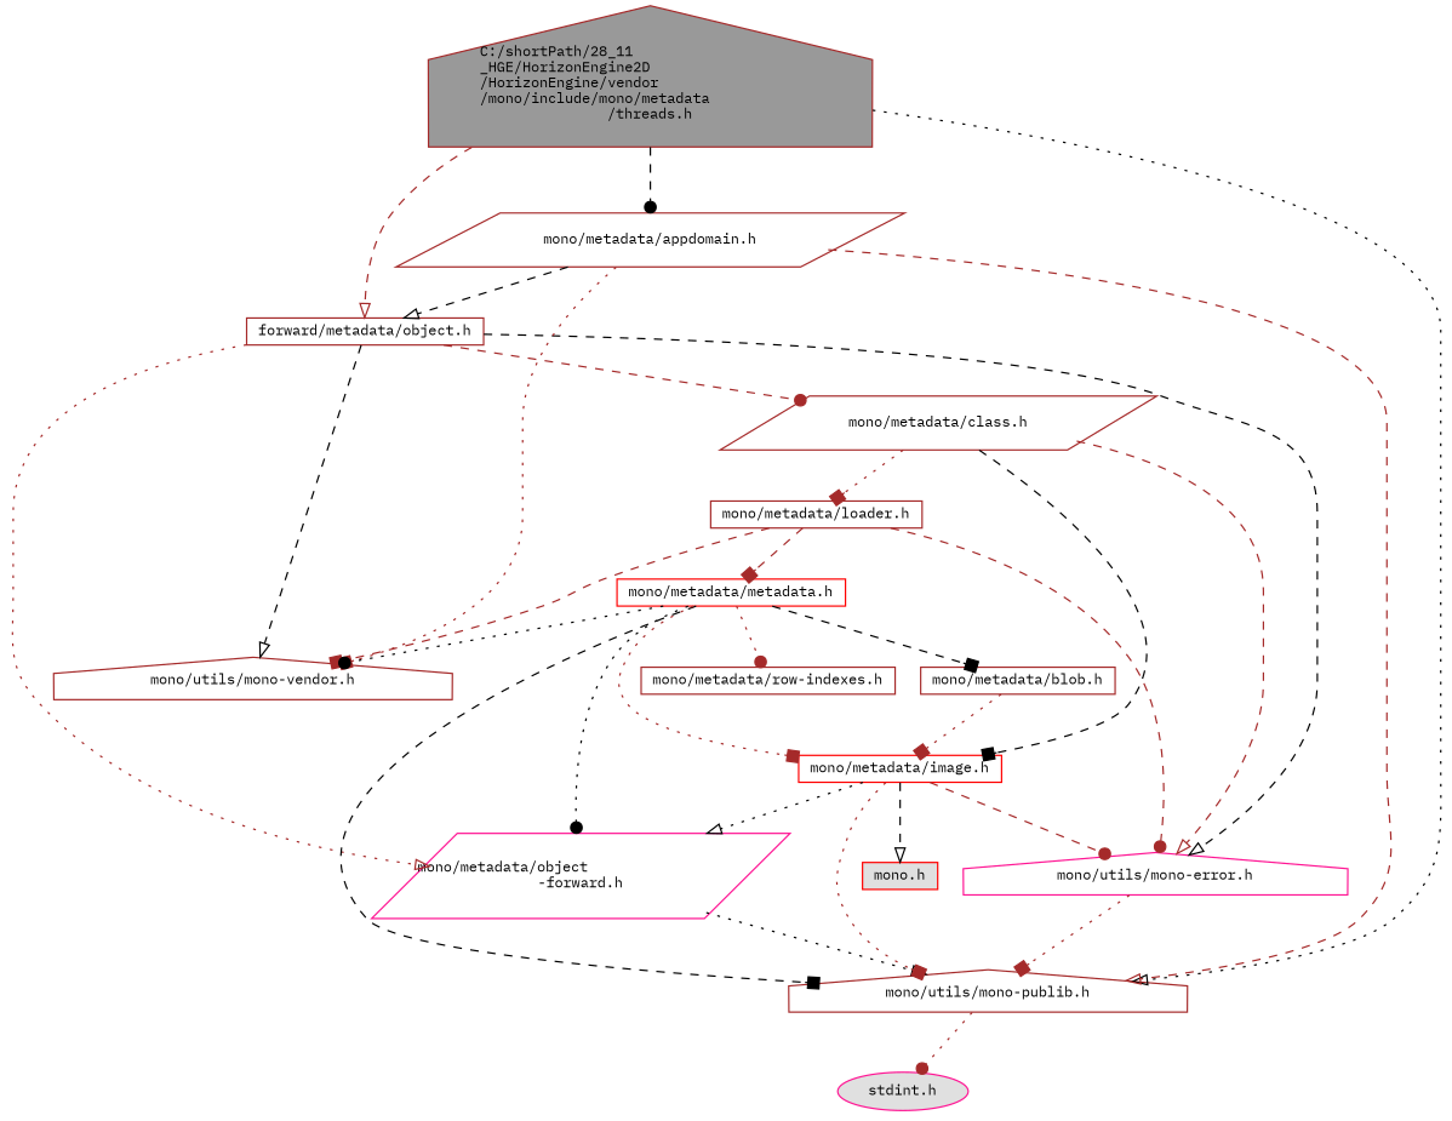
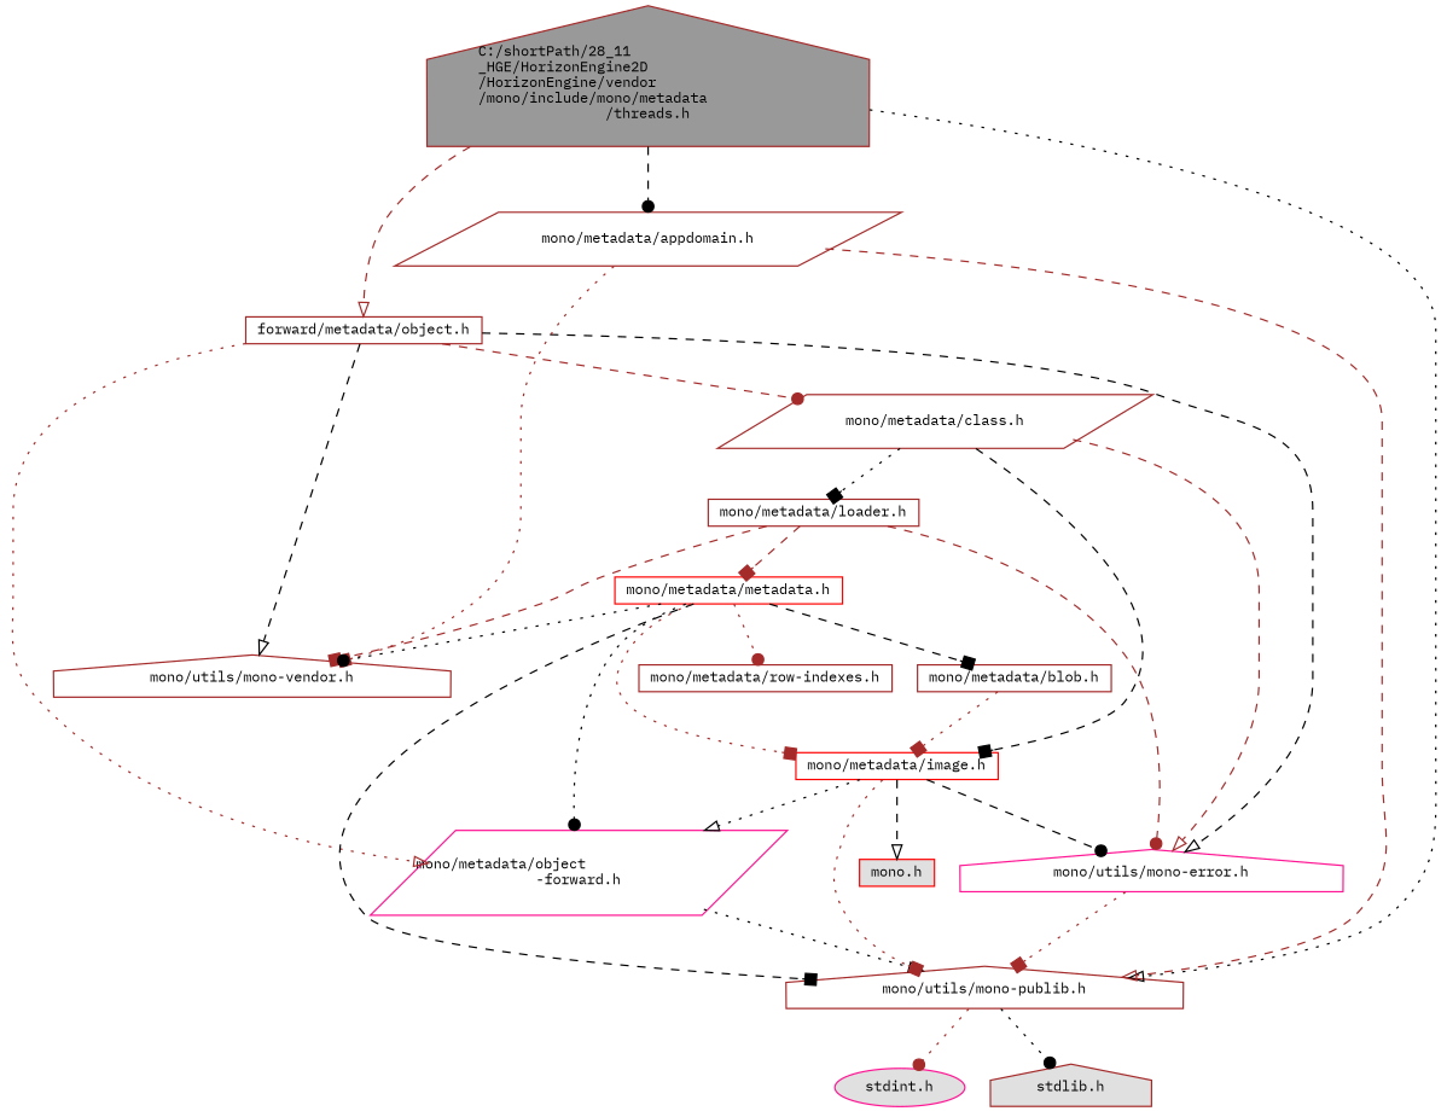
  digraph {
    fontname="IBM Plex Mono"
    node [color=brown fillcolor=white fontname="IBM Plex Mono" fontsize=10 shape=box style=filled]
    edge [arrowhead=onormal color=black fontname="IBM Plex Mono" fontsize=10 labelfontname=Helvetica labelfontsize=10 style=dashed]
    n1 [fillcolor=grey60 fontcolor=black height=0.2 label="C:/shortPath/28_11\l_HGE/HorizonEngine2D\l/HorizonEngine/vendor\l/mono/include/mono/metadata\l/threads.h" shape=house width=0.4]
    n2 [height=0.2 label="mono/utils/mono-publib.h" shape=house width=0.4]
    n3 [height=0.2 label="forward/metadata/object.h" width=0.4]
    n4 [height=0.2 label="mono/metadata/appdomain.h" shape=parallelogram width=0.4]
    n5 [color=deeppink fillcolor="#E0E0E0" height=0.2 label="stdint.h" shape=ellipse width=0.4]
+   n6 [fillcolor="#E0E0E0" height=0.2 label="stdlib.h" shape=house width=0.4]
    n7 [height=0.2 label="mono/utils/mono-vendor.h" shape=house width=0.4]
    n8 [color=deeppink height=0.2 label="mono/metadata/object\l-forward.h" shape=parallelogram width=0.4]
    n9 [height=0.2 label="mono/metadata/class.h" shape=parallelogram width=0.4]
    n10 [color=deeppink height=0.2 label="mono/utils/mono-error.h" shape=house width=0.4]
    n11 [color=red height=0.2 label="mono/metadata/image.h" width=0.4]
    n12 [height=0.2 label="mono/metadata/loader.h" width=0.4]
    n13 [color=red height=0.2 label="mono/metadata/metadata.h" width=0.4]
    n14 [height=0.2 label="mono/metadata/blob.h" width=0.4]
    n15 [height=0.2 label="mono/metadata/row-indexes.h" width=0.4]
    n16 [color=red fillcolor="#E0E0E0" height=0.2 label="mono.h" width=0.4]
    n1 -> n2 [style=dotted]
    n1 -> n3 [color=brown]
    n1 -> n4 [arrowhead=dot]
    n2 -> n5 [arrowhead=dot color=brown style=dotted]
+   n2 -> n6 [arrowhead=dot style=dotted]
    n3 -> n7
    n3 -> n8 [color=brown style=dotted]
    n3 -> n9 [arrowhead=dot color=brown]
    n3 -> n10
    n4 -> n2 [color=brown]
-   n4 -> n3
    n4 -> n7 [arrowhead=box color=brown style=dotted]
    n8 -> n2 [style=dotted]
    n9 -> n10 [color=brown]
    n9 -> n11 [arrowhead=box]
-   n9 -> n12 [arrowhead=box color=brown style=dotted]
+   n9 -> n12 [arrowhead=box style=dotted]
    n10 -> n2 [arrowhead=box color=brown style=dotted]
    n11 -> n2 [arrowhead=box color=brown style=dotted]
    n11 -> n8 [style=dotted]
-   n11 -> n10 [arrowhead=dot color=brown]
+   n11 -> n10 [arrowhead=dot]
    n11 -> n16
    n12 -> n7 [arrowhead=box color=brown]
    n12 -> n10 [arrowhead=dot color=brown]
    n12 -> n13 [arrowhead=box color=brown]
    n13 -> n2 [arrowhead=box]
    n13 -> n7 [arrowhead=dot style=dotted]
    n13 -> n8 [arrowhead=dot style=dotted]
    n13 -> n11 [arrowhead=box color=brown style=dotted]
    n13 -> n14 [arrowhead=box]
    n13 -> n15 [arrowhead=dot color=brown style=dotted]
    n14 -> n11 [arrowhead=box color=brown style=dotted]
  }
